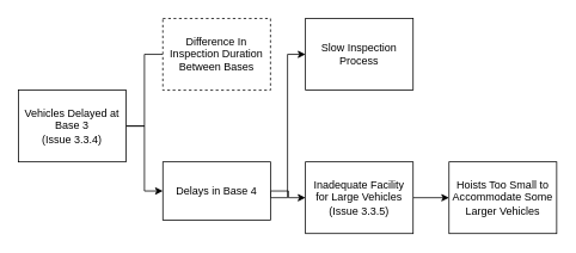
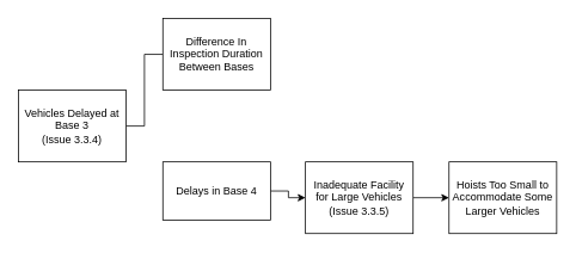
  <mxCell id="0" />
  <mxCell id="1" parent="0" />
  <mxCell id="2" style="edgeStyle=orthogonalEdgeStyle;rounded=0;orthogonalLoop=1;jettySize=auto;html=1;" parent="1" source="4" target="6" edge="1"><mxGeometry relative="1" as="geometry" /></mxCell>
- <mxCell id="3" style="edgeStyle=orthogonalEdgeStyle;rounded=0;orthogonalLoop=1;jettySize=auto;html=1;exitX=1;exitY=0.5;exitDx=0;exitDy=0;" parent="1" source="4" target="7" edge="1"><mxGeometry relative="1" as="geometry"><Array as="points"><mxPoint x="320" y="220" /><mxPoint x="320" y="60" /></Array></mxGeometry></mxCell>
  <mxCell id="4" value="Delays in Base 4" style="rounded=0;whiteSpace=wrap;html=1;" parent="1" vertex="1"><mxGeometry x="181" y="180" width="120" height="65" as="geometry" /></mxCell>
  <mxCell id="5" style="edgeStyle=orthogonalEdgeStyle;rounded=0;orthogonalLoop=1;jettySize=auto;html=1;exitX=1;exitY=0.5;exitDx=0;exitDy=0;entryX=0;entryY=0.5;entryDx=0;entryDy=0;" parent="1" source="6" target="8" edge="1"><mxGeometry relative="1" as="geometry" /></mxCell>
  <mxCell id="6" value="Inadequate Facility for Large Vehicles&lt;div&gt;(Issue 3.3&lt;span style=&quot;background-color: transparent; color: light-dark(rgb(0, 0, 0), rgb(255, 255, 255));&quot;&gt;.5)&lt;/span&gt;&lt;/div&gt;" style="rounded=0;whiteSpace=wrap;html=1;" parent="1" vertex="1"><mxGeometry x="340" y="180" width="120" height="80" as="geometry" /></mxCell>
- <mxCell id="7" value="Slow Inspection Process" style="rounded=0;whiteSpace=wrap;html=1;" parent="1" vertex="1"><mxGeometry x="340" y="20" width="120" height="80" as="geometry" /></mxCell>
  <mxCell id="8" value="Hoists Too Small to Accommodate Some Larger Vehicles" style="rounded=0;whiteSpace=wrap;html=1;" parent="1" vertex="1"><mxGeometry x="500" y="180" width="120" height="80" as="geometry" /></mxCell>
- <mxCell id="9" style="edgeStyle=orthogonalEdgeStyle;rounded=0;orthogonalLoop=1;jettySize=auto;html=1;entryX=0;entryY=0.5;entryDx=0;entryDy=0;" edge="1" parent="1" source="11" target="4"><mxGeometry relative="1" as="geometry" /></mxCell>
  <mxCell id="10" style="edgeStyle=orthogonalEdgeStyle;rounded=0;orthogonalLoop=1;jettySize=auto;html=1;entryX=0;entryY=0.5;entryDx=0;entryDy=0;endArrow=none;" edge="1" parent="1" source="11" target="12"><mxGeometry relative="1" as="geometry" /></mxCell>
  <mxCell id="11" value="Vehicles Delayed at Base 3&lt;div&gt;(Issue 3.3.4)&lt;/div&gt;" style="rounded=0;whiteSpace=wrap;html=1;" vertex="1" parent="1"><mxGeometry x="20" y="100" width="120" height="80" as="geometry" /></mxCell>
- <mxCell id="12" value="Difference In Inspection Duration Between Bases" style="rounded=0;whiteSpace=wrap;html=1;dashed=1;" vertex="1" parent="1"><mxGeometry x="181" y="20" width="120" height="80" as="geometry" /></mxCell>
+ <mxCell id="12" value="Difference In Inspection Duration Between Bases" style="rounded=0;whiteSpace=wrap;html=1;" vertex="1" parent="1"><mxGeometry x="181" y="20" width="120" height="80" as="geometry" /></mxCell>
